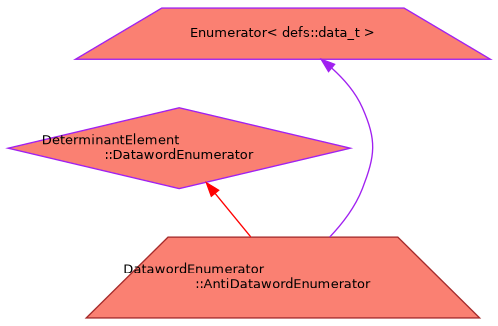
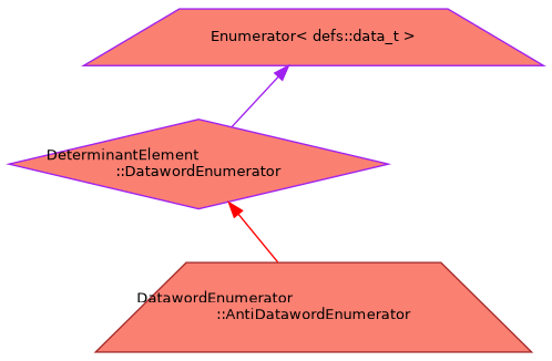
  digraph {
    rankdir=TB
    node [color=purple fillcolor=salmon fontname=Helvetica fontsize=10 shape=trapezium style=filled]
    edge [dir=back fontname=Helvetica fontsize=10 labelfontname=Helvetica labelfontsize=10 style=solid]
    n1 [height=0.2 label="Enumerator\< defs::data_t \>" width=0.4]
    n2 [height=0.2 label="DeterminantElement\l::DatawordEnumerator" shape=diamond width=0.4]
    n3 [color=brown height=0.2 label="DatawordEnumerator\l::AntiDatawordEnumerator" width=0.4]
-   n1 -> n3 [color=purple]
+   n1 -> n2 [color=purple]
    n2 -> n3 [color=red]
  }
